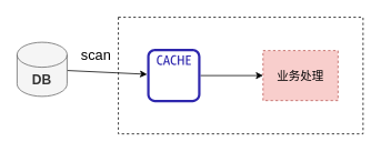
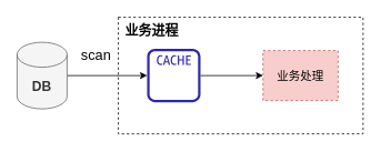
  <mxCell id="0" />
  <mxCell id="1" parent="0" />
  <mxCell id="2" value="" style="rounded=0;whiteSpace=wrap;html=1;dashed=1;fillColor=none;" vertex="1" parent="1"><mxGeometry x="141.5" y="20" width="293.5" height="140" as="geometry" /></mxCell>
  <mxCell id="3" value="&lt;span style=&quot;font-size: 14px&quot;&gt;业务处理&lt;/span&gt;" style="rounded=0;whiteSpace=wrap;html=1;fillColor=#f8cecc;strokeColor=#b85450;dashed=1;" vertex="1" parent="1"><mxGeometry x="315" y="60" width="90" height="60" as="geometry" /></mxCell>
+ <mxCell id="4" value="&lt;div style=&quot;text-align: center&quot;&gt;&lt;font face=&quot;helvetica&quot; style=&quot;font-size: 16px&quot;&gt;&lt;b&gt;业务进程&lt;/b&gt;&lt;/font&gt;&lt;/div&gt;" style="text;whiteSpace=wrap;html=1;" vertex="1" parent="1"><mxGeometry x="148" y="20" width="90" height="30" as="geometry" /></mxCell>
  <mxCell id="5" style="edgeStyle=none;html=1;" edge="1" parent="1" source="6" target="8"><mxGeometry relative="1" as="geometry" /></mxCell>
- <mxCell id="6" value="&lt;font style=&quot;font-size: 16px&quot;&gt;&lt;b&gt;DB&lt;/b&gt;&lt;/font&gt;" style="shape=cylinder3;whiteSpace=wrap;html=1;boundedLbl=1;backgroundOutline=1;size=15;fillColor=#f5f5f5;fontColor=#333333;strokeColor=#666666;" vertex="1" parent="1"><mxGeometry x="20" y="50" width="60" height="65" as="geometry" /></mxCell>
+ <mxCell id="6" value="&lt;font style=&quot;font-size: 16px&quot;&gt;&lt;b&gt;DB&lt;/b&gt;&lt;/font&gt;" style="shape=cylinder3;whiteSpace=wrap;html=1;boundedLbl=1;backgroundOutline=1;size=15;fillColor=#f5f5f5;fontColor=#333333;strokeColor=#666666;" vertex="1" parent="1"><mxGeometry x="20" y="50" width="60" height="80" as="geometry" /></mxCell>
  <mxCell id="7" style="edgeStyle=none;html=1;" edge="1" parent="1" source="8" target="3"><mxGeometry relative="1" as="geometry" /></mxCell>
  <mxCell id="8" value="" style="sketch=0;outlineConnect=0;fontColor=#232F3E;gradientColor=none;fillColor=#2E27AD;strokeColor=none;dashed=0;verticalLabelPosition=bottom;verticalAlign=top;align=center;html=1;fontSize=12;fontStyle=0;aspect=fixed;pointerEvents=1;shape=mxgraph.aws4.cache_node;strokeWidth=1;" vertex="1" parent="1"><mxGeometry x="176" y="58" width="64" height="64" as="geometry" /></mxCell>
  <mxCell id="9" value="&lt;div style=&quot;text-align: center&quot;&gt;&lt;font face=&quot;helvetica&quot; style=&quot;font-size: 17px&quot;&gt;scan&lt;/font&gt;&lt;/div&gt;" style="text;whiteSpace=wrap;html=1;strokeWidth=4;" vertex="1" parent="1"><mxGeometry x="95" y="50" width="60" height="30" as="geometry" /></mxCell>
